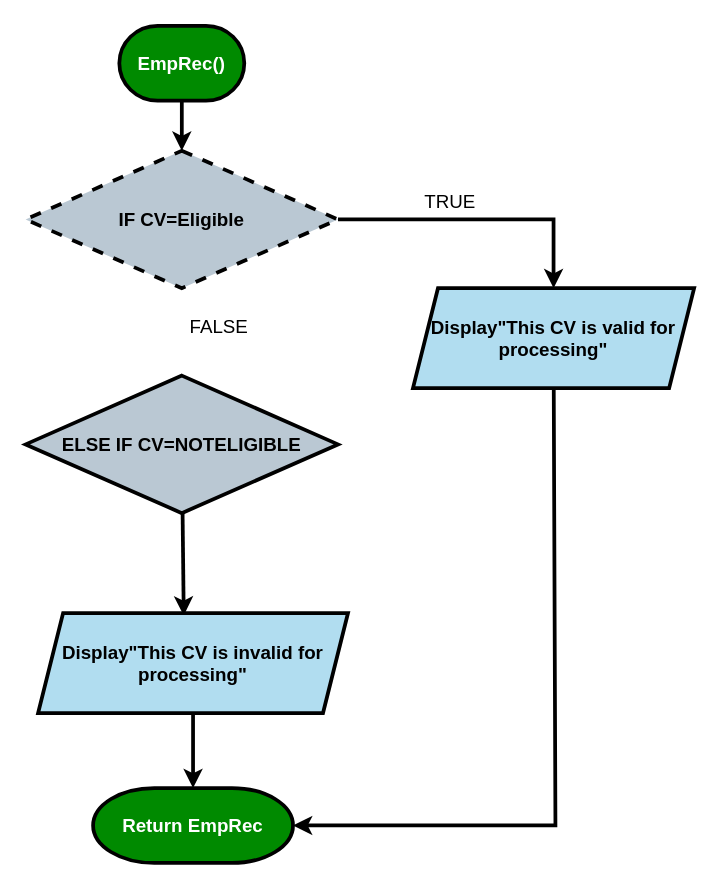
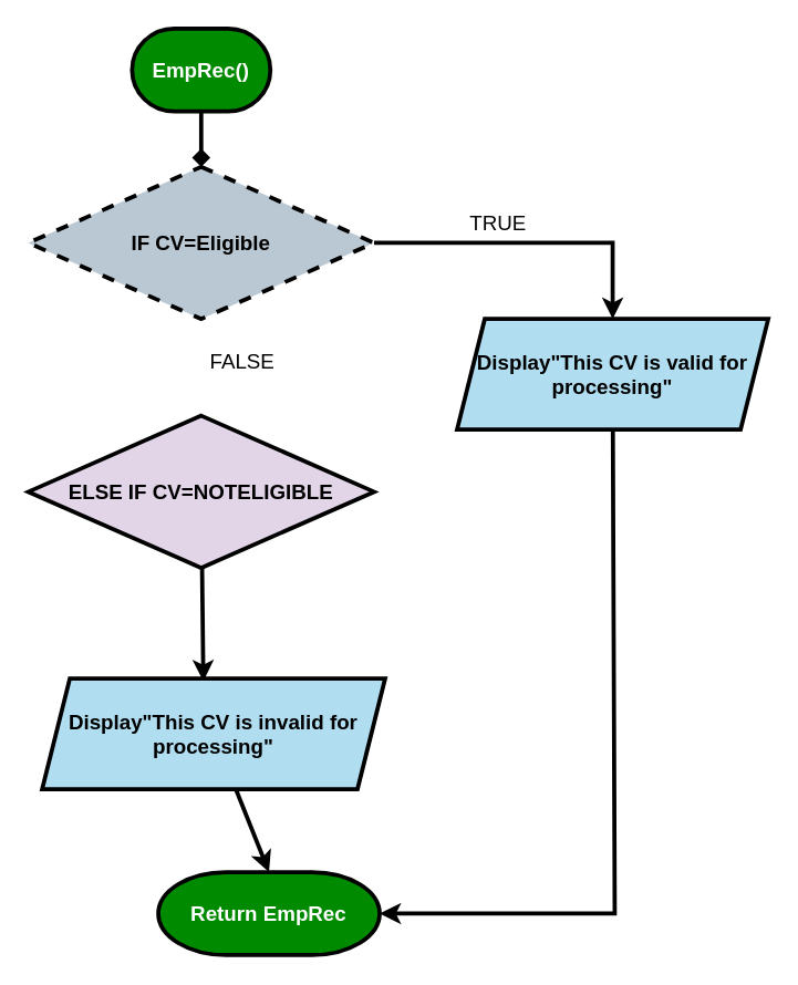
  <mxCell id="0" />
  <mxCell id="1" parent="0" />
- <mxCell id="2" style="edgeStyle=orthogonalEdgeStyle;rounded=0;orthogonalLoop=1;jettySize=auto;html=1;entryX=0.5;entryY=0;entryDx=0;entryDy=0;strokeWidth=3;fontSize=15;fontStyle=1" edge="1" parent="1" source="3" target="5"><mxGeometry relative="1" as="geometry" /></mxCell>
+ <mxCell id="2" style="edgeStyle=orthogonalEdgeStyle;rounded=0;orthogonalLoop=1;jettySize=auto;html=1;entryX=0.5;entryY=0;entryDx=0;entryDy=0;strokeWidth=3;fontSize=15;fontStyle=1;endArrow=diamond;" edge="1" parent="1" source="3" target="5"><mxGeometry relative="1" as="geometry" /></mxCell>
  <mxCell id="3" value="EmpRec()" style="strokeWidth=3;html=1;shape=mxgraph.flowchart.terminator;whiteSpace=wrap;fillColor=#008a00;fontColor=#ffffff;fontSize=15;fontStyle=1" parent="1" vertex="1"><mxGeometry x="95" y="20" width="100" height="60" as="geometry" /></mxCell>
  <mxCell id="4" style="edgeStyle=orthogonalEdgeStyle;rounded=0;orthogonalLoop=1;jettySize=auto;html=1;entryX=0.5;entryY=0;entryDx=0;entryDy=0;strokeWidth=3;fontSize=15;fontStyle=1" edge="1" parent="1" source="5" target="7"><mxGeometry relative="1" as="geometry" /></mxCell>
  <mxCell id="5" value="IF CV=Eligible" style="rhombus;whiteSpace=wrap;html=1;fillColor=#bac8d3;strokeWidth=3;fontSize=15;fontStyle=1;dashed=1;" parent="1" vertex="1"><mxGeometry x="20" y="120" width="250" height="110" as="geometry" /></mxCell>
  <mxCell id="6" style="edgeStyle=none;rounded=0;orthogonalLoop=1;jettySize=auto;html=1;entryX=1;entryY=0.5;entryDx=0;entryDy=0;entryPerimeter=0;strokeWidth=3;fontSize=15;fontStyle=1" edge="1" parent="1" source="7" target="12"><mxGeometry relative="1" as="geometry"><Array as="points"><mxPoint x="444" y="660" /></Array></mxGeometry></mxCell>
  <mxCell id="7" value="Display&quot;This CV is valid for processing&quot;" style="shape=parallelogram;perimeter=parallelogramPerimeter;whiteSpace=wrap;html=1;fixedSize=1;fillColor=#b1ddf0;strokeWidth=3;fontSize=15;fontStyle=1" parent="1" vertex="1"><mxGeometry x="330" y="230" width="225" height="80" as="geometry" /></mxCell>
  <mxCell id="8" style="edgeStyle=none;rounded=0;orthogonalLoop=1;jettySize=auto;html=1;entryX=0.47;entryY=0.025;entryDx=0;entryDy=0;entryPerimeter=0;strokeWidth=3;fontSize=15;fontStyle=1" edge="1" parent="1" source="9" target="11"><mxGeometry relative="1" as="geometry" /></mxCell>
- <mxCell id="9" value="ELSE IF CV=NOTELIGIBLE" style="rhombus;whiteSpace=wrap;html=1;fillColor=#bac8d3;strokeWidth=3;fontSize=15;fontStyle=1" parent="1" vertex="1"><mxGeometry x="20" y="300" width="250" height="110" as="geometry" /></mxCell>
+ <mxCell id="9" value="ELSE IF CV=NOTELIGIBLE" style="rhombus;whiteSpace=wrap;html=1;fillColor=#e1d5e7;strokeWidth=3;fontSize=15;fontStyle=1;" parent="1" vertex="1"><mxGeometry x="20" y="300" width="250" height="110" as="geometry" /></mxCell>
  <mxCell id="10" style="edgeStyle=none;rounded=0;orthogonalLoop=1;jettySize=auto;html=1;entryX=0.5;entryY=0;entryDx=0;entryDy=0;entryPerimeter=0;strokeWidth=3;fontSize=15;fontStyle=1" edge="1" parent="1" source="11" target="12"><mxGeometry relative="1" as="geometry"><mxPoint x="165" y="610" as="targetPoint" /></mxGeometry></mxCell>
  <mxCell id="11" value="Display&quot;This CV is invalid for processing&quot;" style="shape=parallelogram;perimeter=parallelogramPerimeter;whiteSpace=wrap;html=1;fixedSize=1;fillColor=#b1ddf0;strokeWidth=3;fontSize=15;fontStyle=1" parent="1" vertex="1"><mxGeometry x="30" y="490" width="248" height="80" as="geometry" /></mxCell>
- <mxCell id="12" value="Return EmpRec" style="strokeWidth=3;html=1;shape=mxgraph.flowchart.terminator;whiteSpace=wrap;fillColor=#008a00;fontColor=#ffffff;fontSize=15;fontStyle=1" vertex="1" parent="1"><mxGeometry x="74" y="630" width="160" height="60" as="geometry" /></mxCell>
+ <mxCell id="12" value="Return EmpRec" style="strokeWidth=3;html=1;shape=mxgraph.flowchart.terminator;whiteSpace=wrap;fillColor=#008a00;fontColor=#ffffff;fontSize=15;fontStyle=1" vertex="1" parent="1"><mxGeometry x="114" y="630" width="160" height="60" as="geometry" /></mxCell>
  <mxCell id="13" style="edgeStyle=none;rounded=0;orthogonalLoop=1;jettySize=auto;html=1;entryX=0.5;entryY=0;entryDx=0;entryDy=0;entryPerimeter=0;strokeWidth=3;fontSize=15;fontStyle=1" edge="1" parent="1" source="12" target="12"><mxGeometry relative="1" as="geometry" /></mxCell>
  <mxCell id="14" value="TRUE" style="text;html=1;strokeColor=none;fillColor=none;align=center;verticalAlign=middle;whiteSpace=wrap;rounded=0;fontSize=15;" vertex="1" parent="1"><mxGeometry x="340" y="150" width="40" height="20" as="geometry" /></mxCell>
  <mxCell id="15" value="FALSE" style="text;html=1;strokeColor=none;fillColor=none;align=center;verticalAlign=middle;whiteSpace=wrap;rounded=0;fontSize=15;" vertex="1" parent="1"><mxGeometry x="155" y="250" width="40" height="20" as="geometry" /></mxCell>
